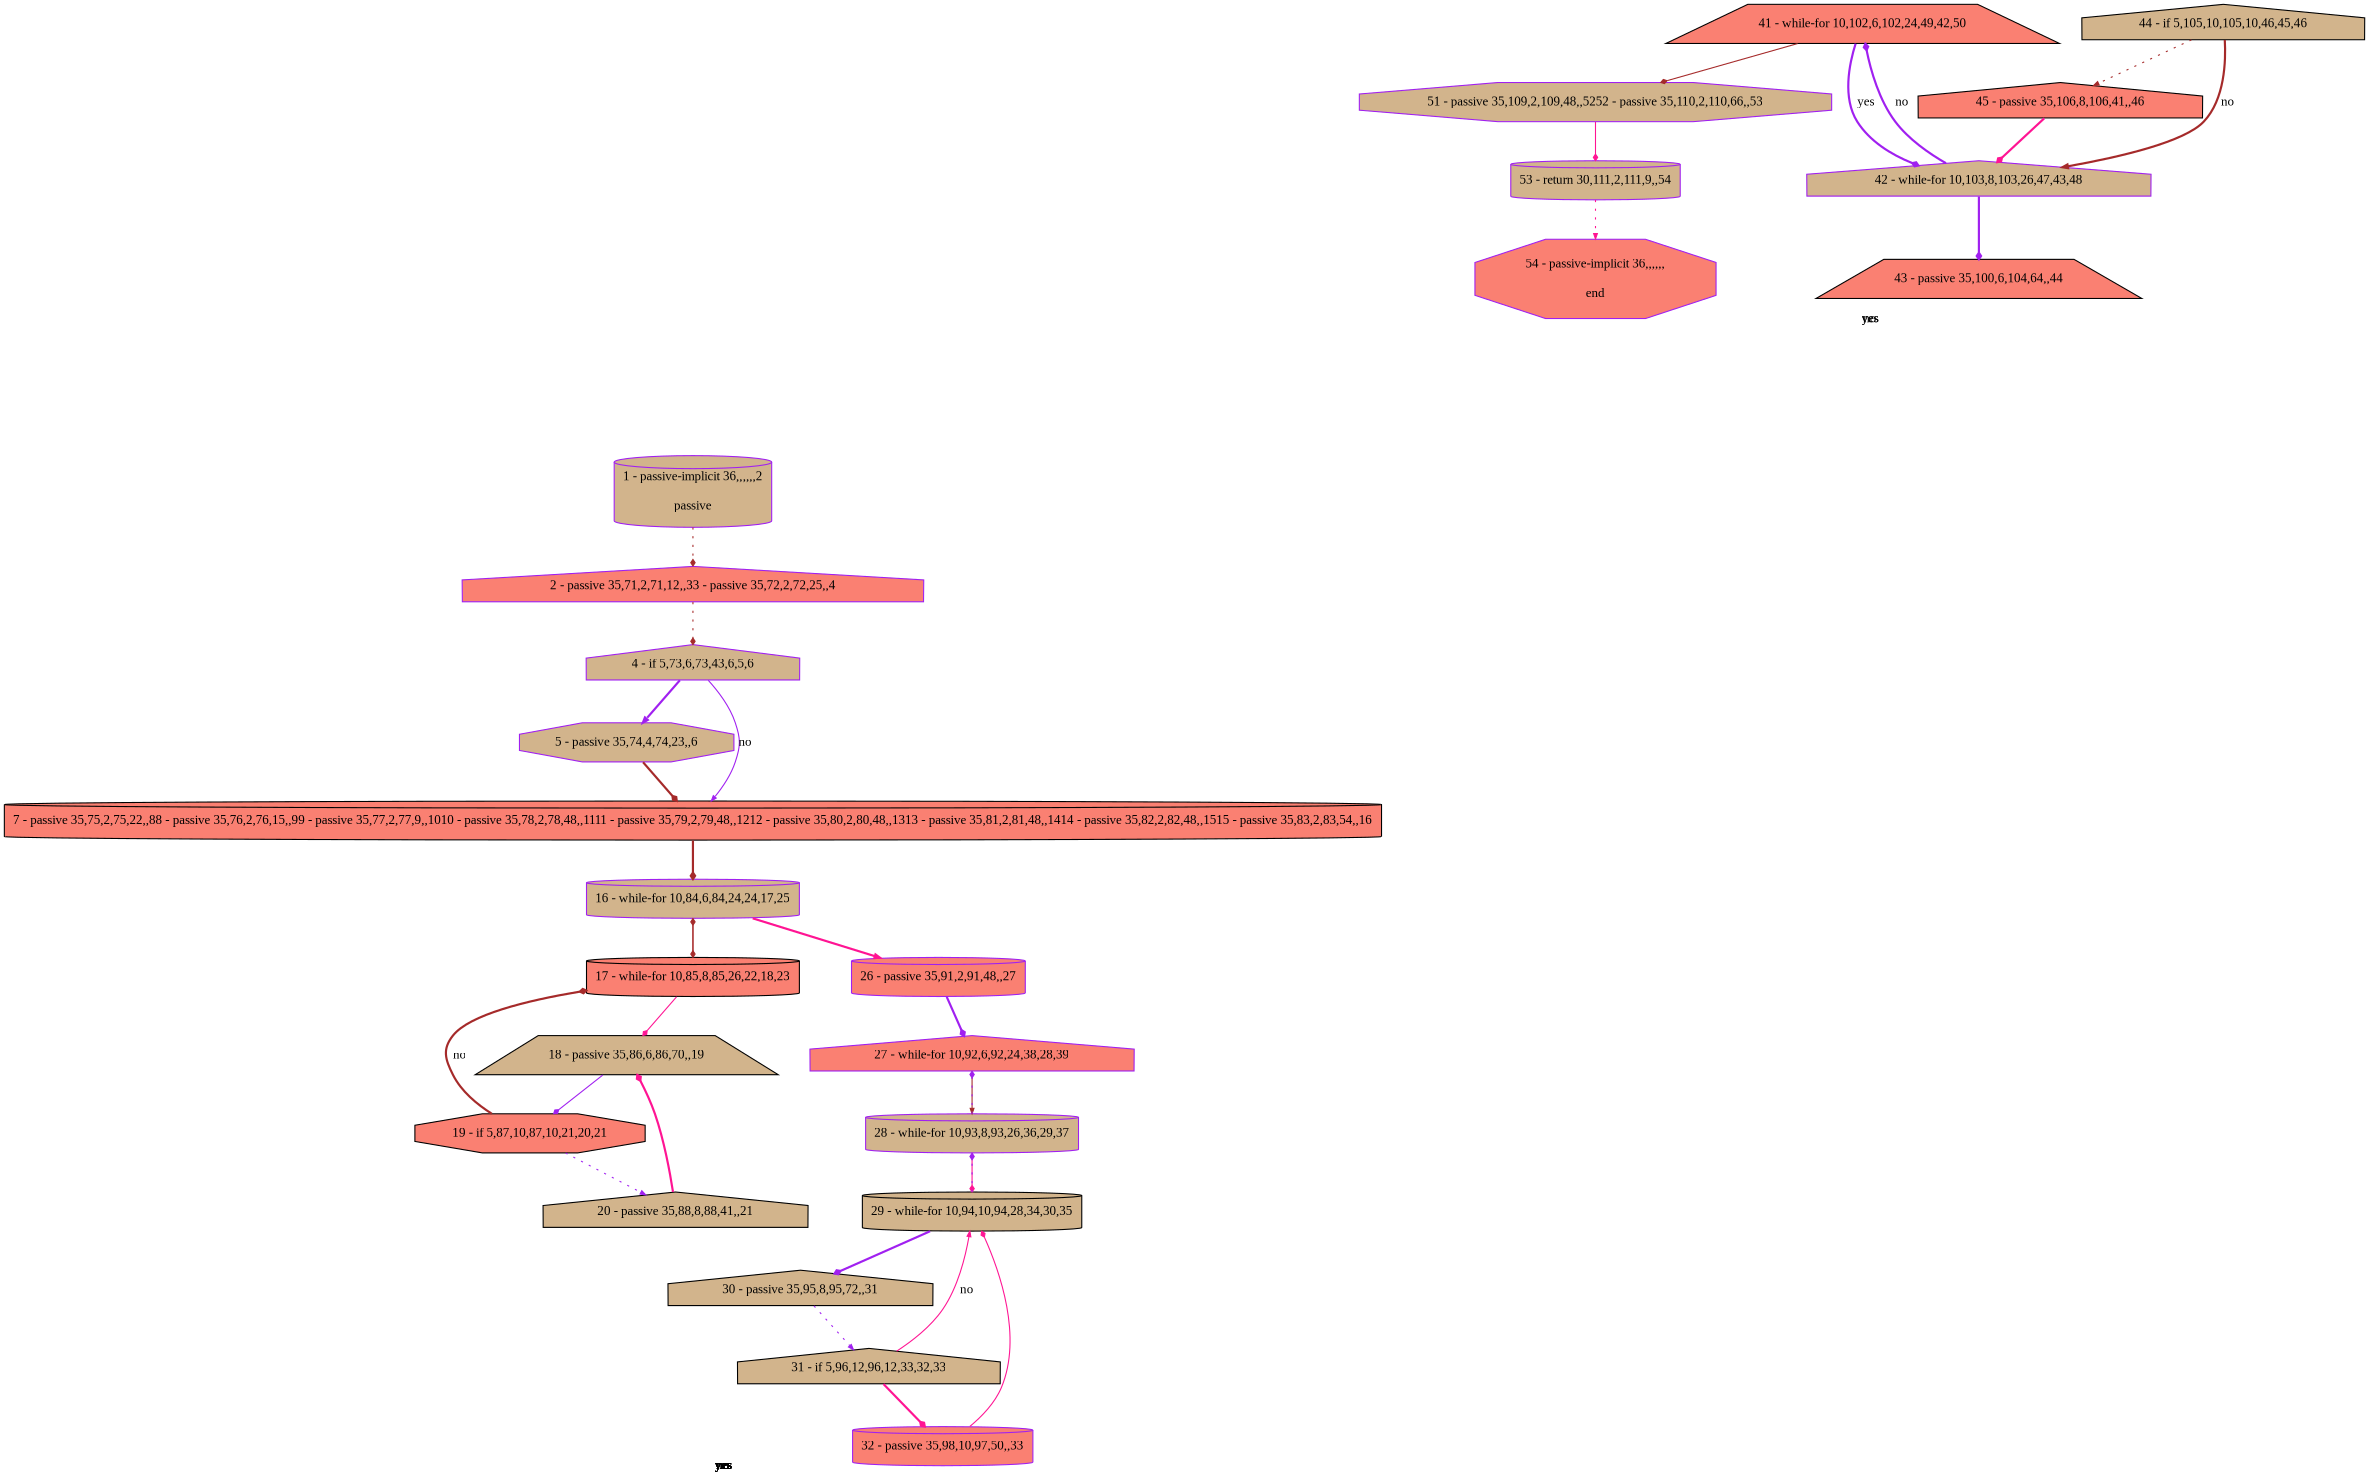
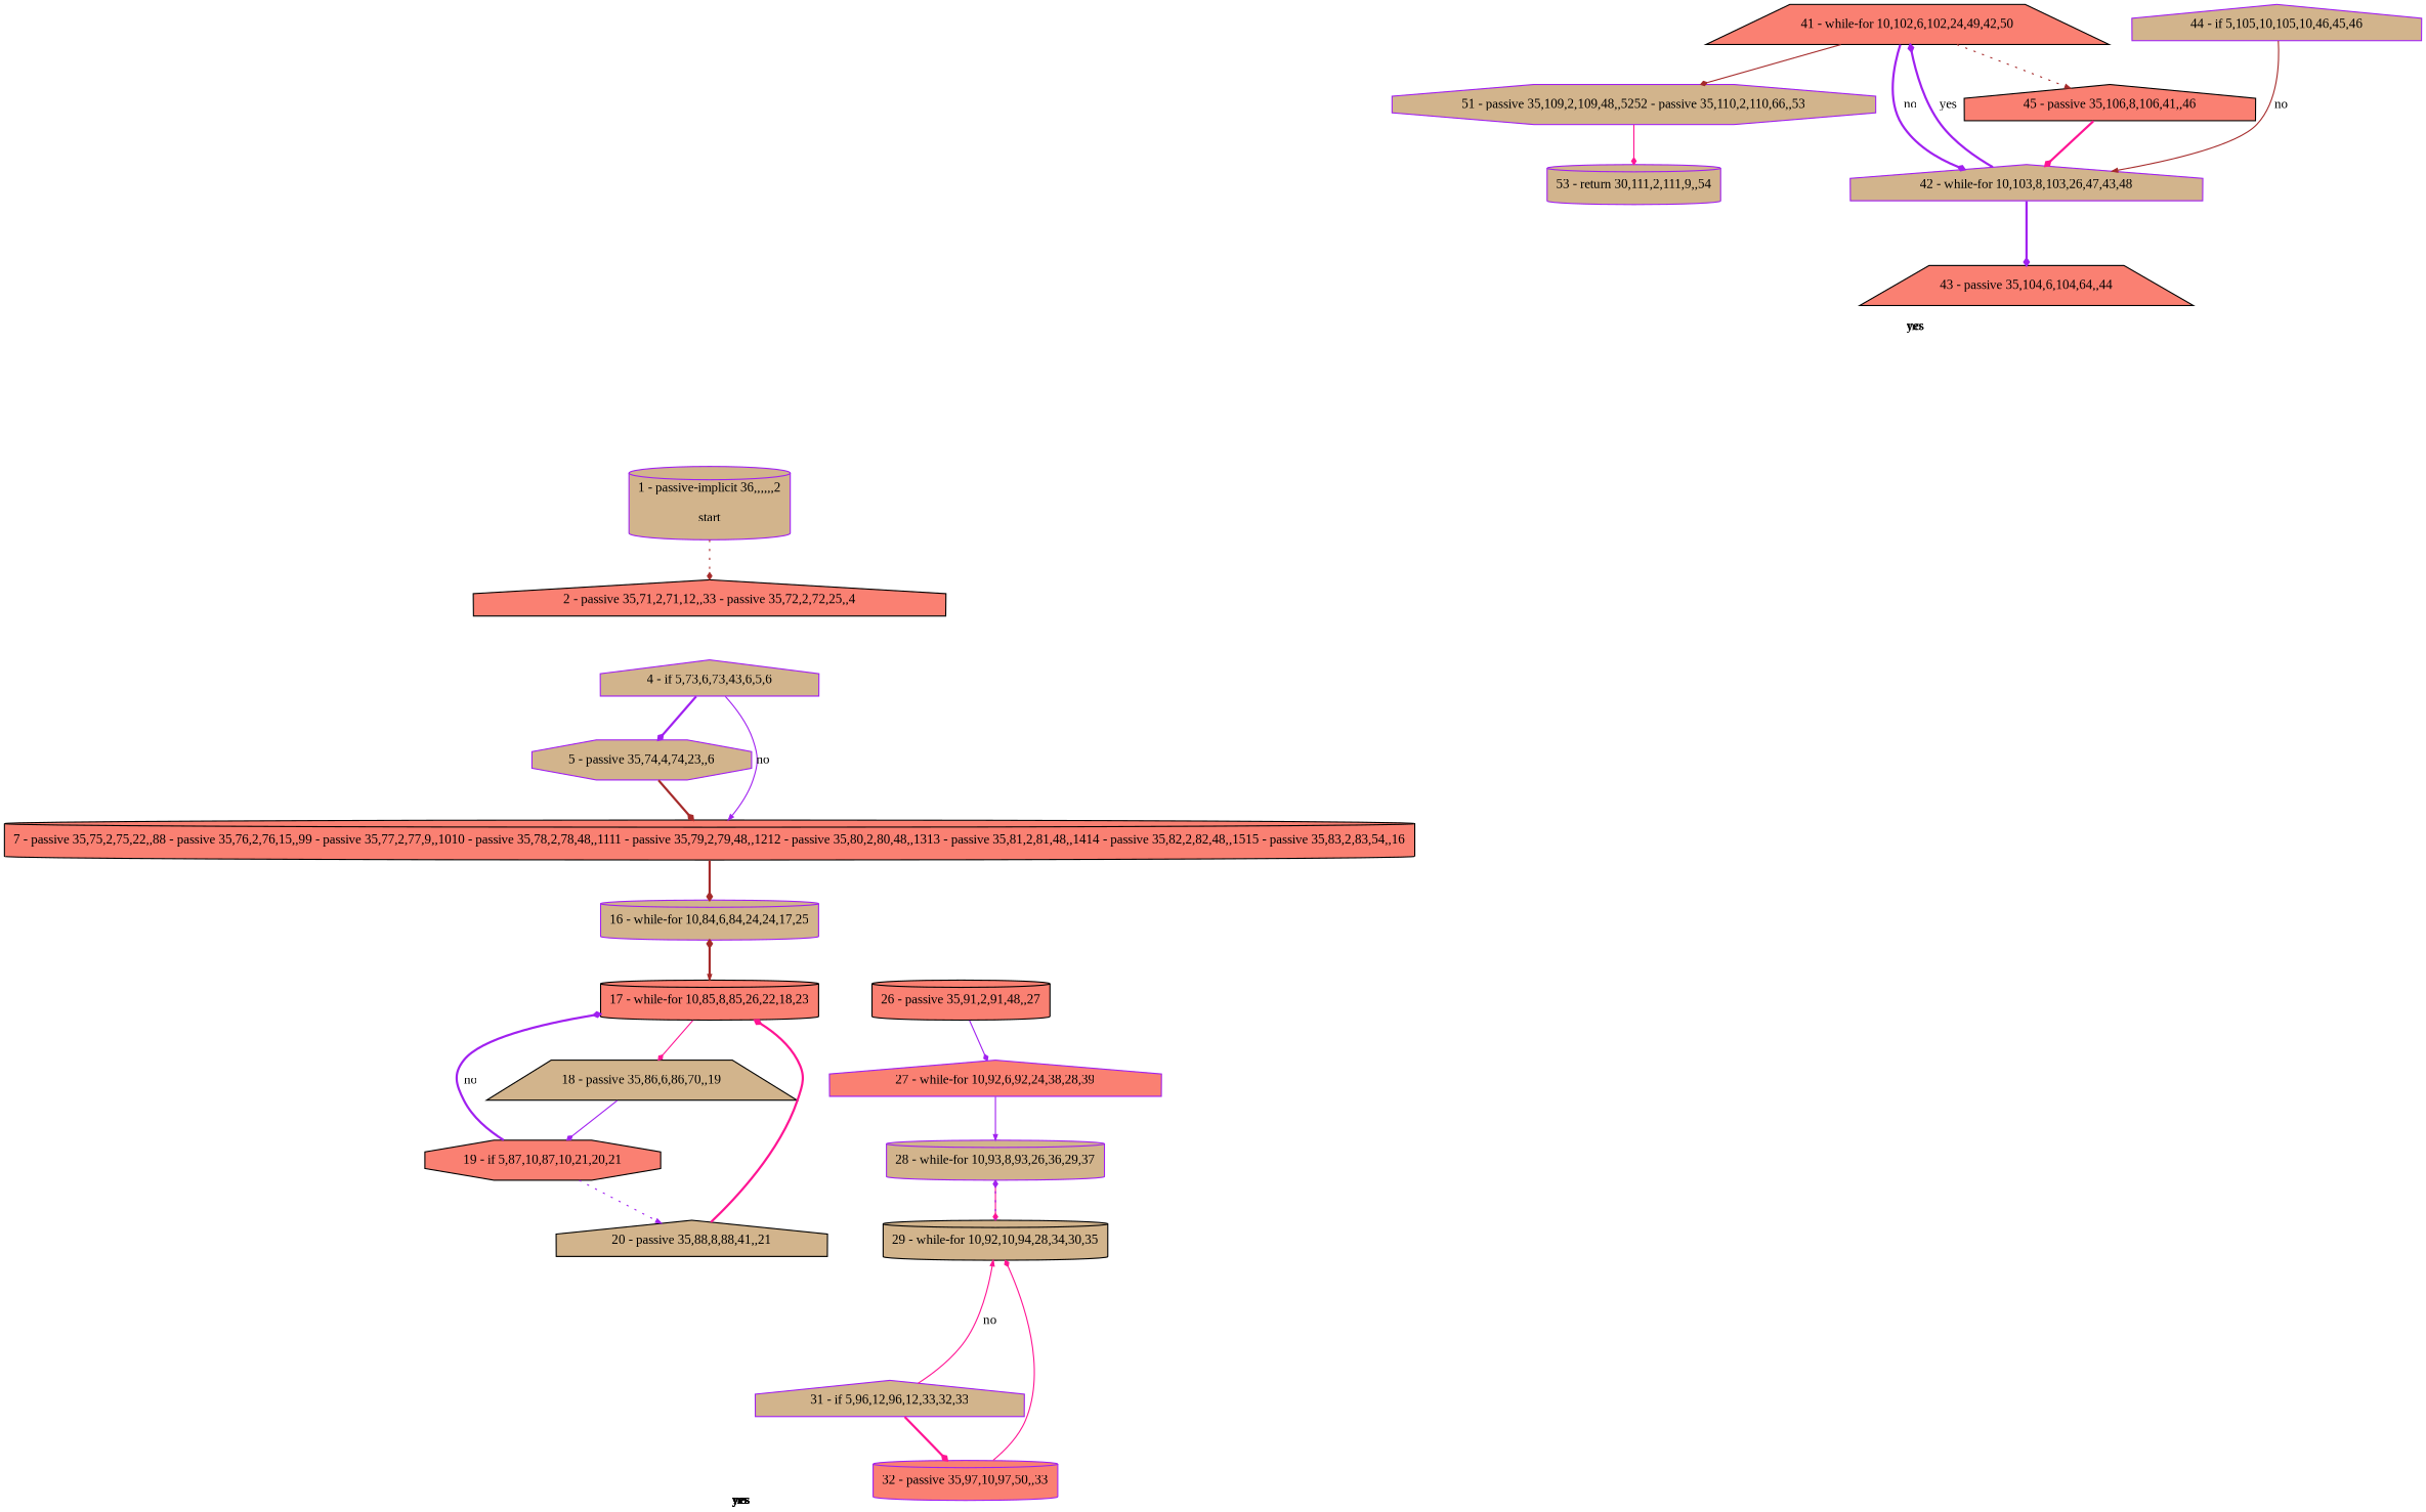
  digraph {
    bgcolor=white
    compound=true
    fillcolor="#FFFFCC"
    fontname="Liberation Serif"
    fontsize=12
    pack=true
    packmode=clust
    style="rounded,filled"
    node [color=purple compound=true fillcolor=tan fixedsize=false fontname="Liberation Serif" fontsize=12 node_initialized=no shape=house style=filled]
    edge [arrowhead=diamond arrowsize=0.5 arrowtail=none color=purple compound=true dir=forward fontcolor=black fontname="Liberation Serif" fontsize=12 style=bold]
-   n1 [fillcolor=salmon label="2 - passive 35,71,2,71,12,,33 - passive 35,72,2,72,25,,4"]
+   n1 [color=black fillcolor=salmon label="2 - passive 35,71,2,71,12,,33 - passive 35,72,2,72,25,,4"]
    n2 [label="4 - if 5,73,6,73,43,6,5,6"]
    n3 [label="5 - passive 35,74,4,74,23,,6" shape=octagon]
    n4 [color=black fillcolor=salmon label="7 - passive 35,75,2,75,22,,88 - passive 35,76,2,76,15,,99 - passive 35,77,2,77,9,,1010 - passive 35,78,2,78,48,,1111 - passive 35,79,2,79,48,,1212 - passive 35,80,2,80,48,,1313 - passive 35,81,2,81,48,,1414 - passive 35,82,2,82,48,,1515 - passive 35,83,2,83,54,,16" shape=cylinder]
-   n5 [label="1 - passive-implicit 36,,,,,,2\n\npassive" shape=cylinder]
+   n5 [label="1 - passive-implicit 36,,,,,,2\n\nstart" shape=cylinder]
    n6 [label="16 - while-for 10,84,6,84,24,24,17,25" shape=cylinder]
    n7 [color=black fillcolor=salmon label="17 - while-for 10,85,8,85,26,22,18,23" shape=cylinder]
-   n8 [fillcolor=salmon label="26 - passive 35,91,2,91,48,,27" shape=cylinder]
+   n8 [color=black fillcolor=salmon label="26 - passive 35,91,2,91,48,,27" shape=cylinder]
    n9 [color=black label="18 - passive 35,86,6,86,70,,19" shape=trapezium]
    n10 [fillcolor=salmon label="27 - while-for 10,92,6,92,24,38,28,39"]
    n11 [color=black fillcolor=salmon label="19 - if 5,87,10,87,10,21,20,21" shape=octagon]
    n12 [label="28 - while-for 10,93,8,93,26,36,29,37" shape=cylinder]
    n13 [color=black label="20 - passive 35,88,8,88,41,,21"]
-   n14 [color=black label="29 - while-for 10,94,10,94,28,34,30,35" shape=cylinder]
-   n15 [color=black label="30 - passive 35,95,8,95,72,,31"]
+   n14 [color=black label="29 - while-for 10,92,10,94,28,34,30,35" shape=cylinder]
    n16 [color=black fillcolor=salmon label="41 - while-for 10,102,6,102,24,49,42,50" shape=trapezium]
    n17 [label="42 - while-for 10,103,8,103,26,47,43,48"]
    n18 [label="51 - passive 35,109,2,109,48,,5252 - passive 35,110,2,110,66,,53" shape=octagon]
-   n19 [color=black label="31 - if 5,96,12,96,12,33,32,33"]
-   n20 [fillcolor=salmon label="32 - passive 35,98,10,97,50,,33" shape=cylinder]
-   n21 [color=black fillcolor=salmon label="43 - passive 35,100,6,104,64,,44" shape=trapezium]
+   n19 [label="31 - if 5,96,12,96,12,33,32,33"]
+   n20 [fillcolor=salmon label="32 - passive 35,97,10,97,50,,33" shape=cylinder]
+   n21 [color=black fillcolor=salmon label="43 - passive 35,104,6,104,64,,44" shape=trapezium]
    n22 [label="53 - return 30,111,2,111,9,,54" shape=cylinder]
-   n23 [fillcolor=salmon label="54 - passive-implicit 36,,,,,,\n\nend" shape=octagon]
-   n24 [color=black label="44 - if 5,105,10,105,10,46,45,46"]
+   n24 [label="44 - if 5,105,10,105,10,46,45,46"]
    n25 [color=black fillcolor=salmon label="45 - passive 35,106,8,106,41,,46"]
-   n1 -> n2 [color=brown style=dotted]
-   n2 -> n3 [arrowhead=normal label=yes]
+   n2 -> n3 [label=yes]
    n2 -> n4 [arrowhead=normal label=no style=solid]
    n3 -> n4 [color=brown]
    n4 -> n6 [color=brown]
    n5 -> n1 [color=brown style=dotted]
-   n6 -> n7 [color=brown label=yes style=solid]
-   n6 -> n8 [arrowhead=normal color=deeppink label=no]
-   n7 -> n6 [color=brown label=no style=solid]
+   n6 -> n7 [arrowhead=normal color=brown label=yes style=solid]
+   n7 -> n6 [color=brown label=no]
    n7 -> n9 [color=deeppink label=no style=solid]
-   n8 -> n10
+   n8 -> n10 [style=solid]
    n9 -> n11 [style=solid]
-   n10 -> n12 [arrowhead=normal color=brown label=yes style=solid]
-   n11 -> n7 [color=brown label=no]
+   n10 -> n12 [arrowhead=normal label=yes style=solid]
+   n11 -> n7 [label=no]
    n11 -> n13 [arrowhead=normal label=yes style=dotted]
-   n12 -> n10 [label=no style=dotted]
    n12 -> n14 [color=deeppink label=yes style=solid]
-   n13 -> n9 [color=deeppink]
+   n13 -> n7 [color=deeppink]
    n14 -> n12 [label=no style=dotted]
-   n14 -> n15 [label=yes]
-   n15 -> n19 [arrowhead=normal style=dotted]
-   n16 -> n17 [label=yes]
+   n16 -> n17 [label=no]
    n16 -> n18 [color=brown label=no style=solid]
-   n17 -> n16 [label=no]
+   n17 -> n16 [label=yes]
    n17 -> n21 [label=yes]
    n18 -> n22 [color=deeppink style=solid]
    n19 -> n14 [arrowhead=normal color=deeppink label=no style=solid]
    n19 -> n20 [color=deeppink label=yes]
    n20 -> n14 [color=deeppink style=solid]
-   n22 -> n23 [arrowhead=normal color=deeppink style=dotted]
-   n24 -> n17 [arrowhead=normal color=brown label=no]
-   n24 -> n25 [arrowhead=normal color=brown label=yes style=dotted]
+   n24 -> n17 [arrowhead=normal color=brown label=no style=solid]
+   n16 -> n25 [arrowhead=normal color=brown label=yes style=dotted]
    n25 -> n17 [color=deeppink]
  }
